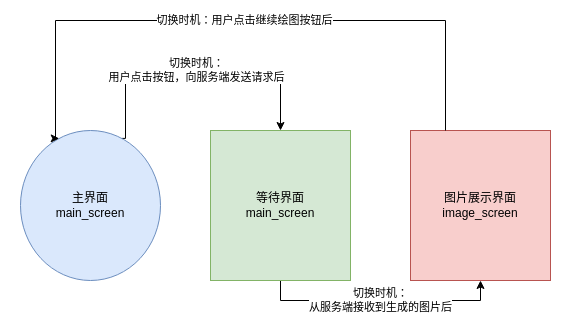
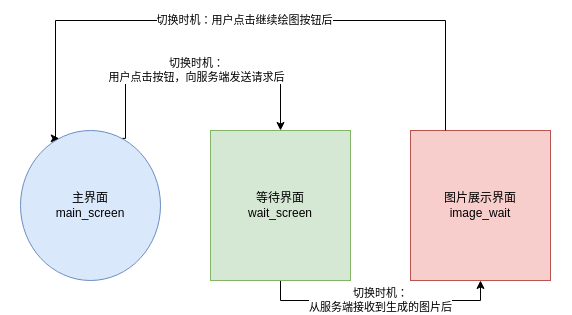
  <mxCell id="0" />
  <mxCell id="1" parent="0" />
  <mxCell id="2" value="切换时机：&lt;br&gt;用户点击按钮，向服务端发送请求后" style="edgeStyle=orthogonalEdgeStyle;rounded=0;orthogonalLoop=1;jettySize=auto;html=1;exitX=0.75;exitY=0;exitDx=0;exitDy=0;entryX=0.5;entryY=0;entryDx=0;entryDy=0;" parent="1" source="3" target="5" edge="1"><mxGeometry relative="1" as="geometry"><Array as="points"><mxPoint x="125" y="70" /><mxPoint x="280" y="70" /></Array></mxGeometry></mxCell>
  <mxCell id="3" value="主界面&lt;br&gt;main_screen" style="ellipse;whiteSpace=wrap;html=1;fillColor=#dae8fc;strokeColor=#6c8ebf;" parent="1" vertex="1"><mxGeometry x="20" y="130" width="140" height="150" as="geometry" /></mxCell>
  <mxCell id="4" value="切换时机：&lt;br&gt;从服务端接收到生成的图片后" style="edgeStyle=orthogonalEdgeStyle;rounded=0;orthogonalLoop=1;jettySize=auto;html=1;exitX=0.5;exitY=1;exitDx=0;exitDy=0;entryX=0.5;entryY=1;entryDx=0;entryDy=0;" parent="1" source="5" target="6" edge="1"><mxGeometry relative="1" as="geometry" /></mxCell>
- <mxCell id="5" value="等待界面&lt;br&gt;main_screen" style="rounded=0;whiteSpace=wrap;html=1;fillColor=#d5e8d4;strokeColor=#82b366;" parent="1" vertex="1"><mxGeometry x="210" y="130" width="140" height="150" as="geometry" /></mxCell>
- <mxCell id="6" value="图片展示界面&lt;br&gt;image_screen" style="rounded=0;whiteSpace=wrap;html=1;fillColor=#f8cecc;strokeColor=#b85450;" parent="1" vertex="1"><mxGeometry x="410" y="130" width="140" height="150" as="geometry" /></mxCell>
+ <mxCell id="5" value="等待界面&lt;br&gt;wait_screen" style="rounded=0;whiteSpace=wrap;html=1;fillColor=#d5e8d4;strokeColor=#82b366;" parent="1" vertex="1"><mxGeometry x="210" y="130" width="140" height="150" as="geometry" /></mxCell>
+ <mxCell id="6" value="图片展示界面&lt;br&gt;image_wait" style="rounded=0;whiteSpace=wrap;html=1;fillColor=#f8cecc;strokeColor=#b85450;" parent="1" vertex="1"><mxGeometry x="410" y="130" width="140" height="150" as="geometry" /></mxCell>
  <mxCell id="7" value="切换时机：用户点击继续绘图按钮后" style="edgeStyle=orthogonalEdgeStyle;rounded=0;orthogonalLoop=1;jettySize=auto;html=1;exitX=0.25;exitY=0;exitDx=0;exitDy=0;entryX=0.25;entryY=0;entryDx=0;entryDy=0;" parent="1" source="6" target="3" edge="1"><mxGeometry relative="1" as="geometry"><Array as="points"><mxPoint x="445" y="20" /><mxPoint x="55" y="20" /></Array></mxGeometry></mxCell>
